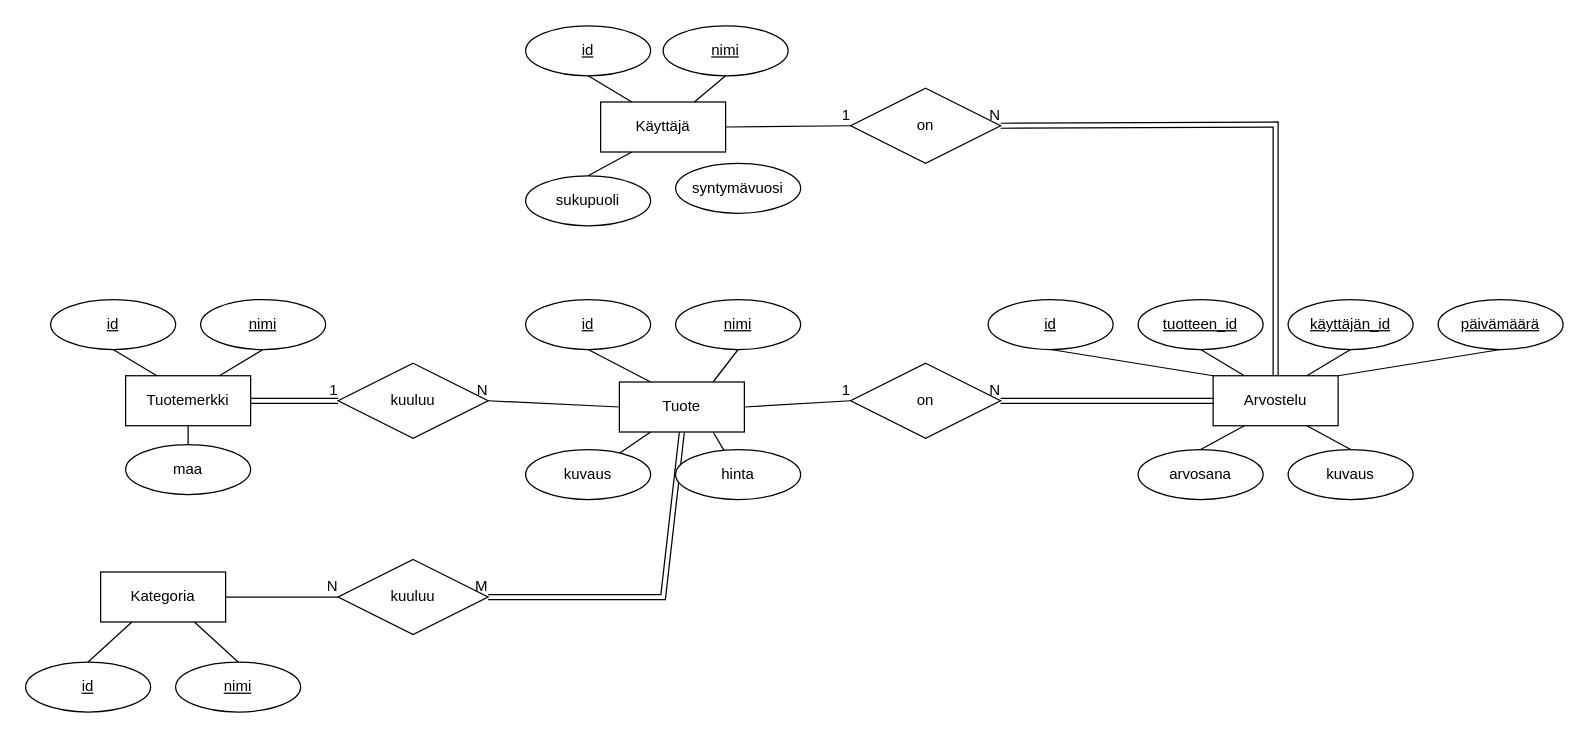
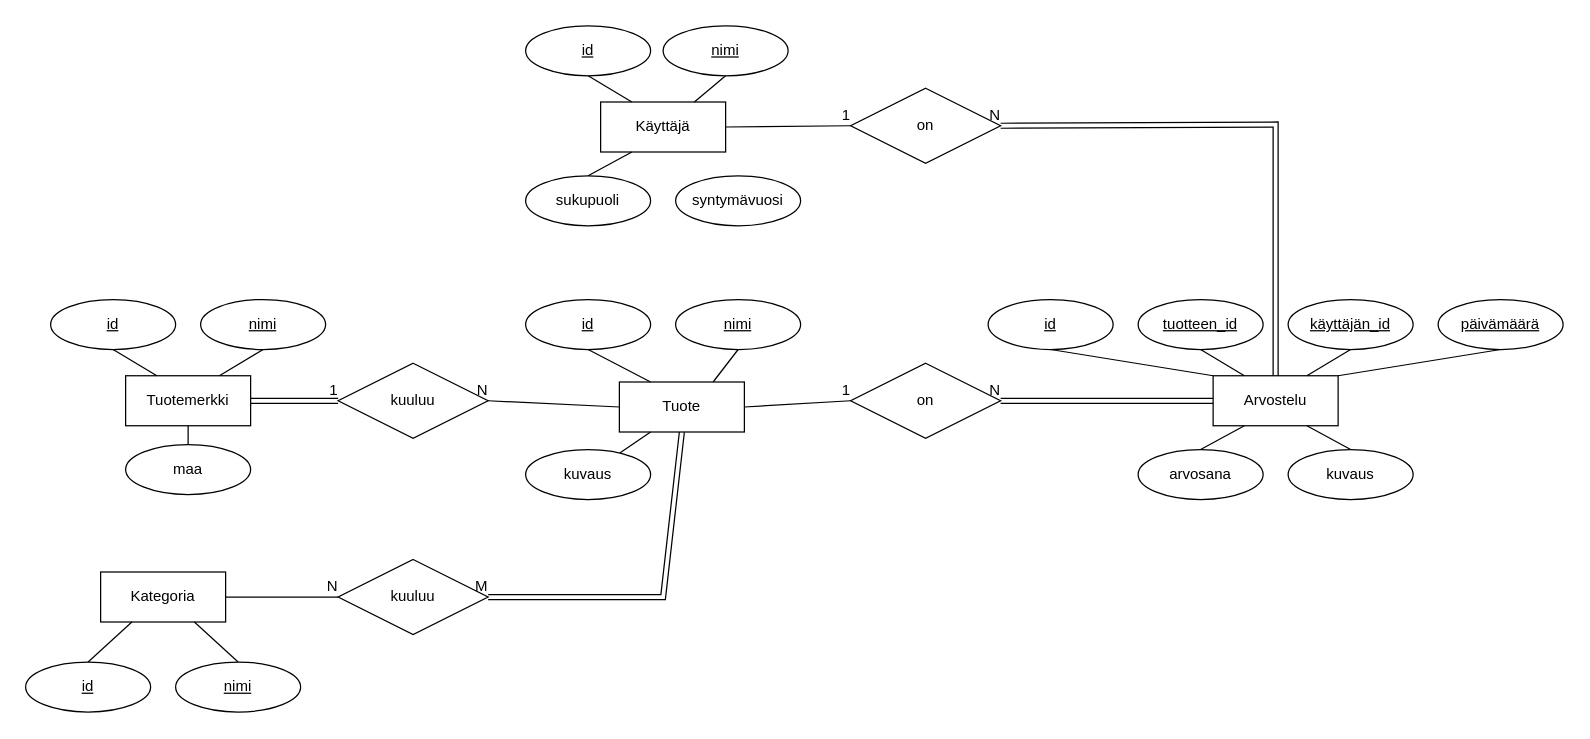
  <mxCell id="0" />
  <mxCell id="1" parent="0" />
  <mxCell id="2" value="kuuluu" style="shape=rhombus;perimeter=rhombusPerimeter;whiteSpace=wrap;html=1;align=center;" parent="1" vertex="1"><mxGeometry x="270" y="290" width="120" height="60" as="geometry" /></mxCell>
  <mxCell id="3" value="" style="shape=link;html=1;rounded=0;exitX=1;exitY=0.5;exitDx=0;exitDy=0;entryX=0;entryY=0.5;entryDx=0;entryDy=0;" parent="1" source="22" target="2" edge="1"><mxGeometry relative="1" as="geometry"><mxPoint x="240" y="320" as="sourcePoint" /><mxPoint x="360" y="379" as="targetPoint" /></mxGeometry></mxCell>
  <mxCell id="4" value="1" style="resizable=0;html=1;align=right;verticalAlign=bottom;" parent="3" connectable="0" vertex="1"><mxGeometry x="1" relative="1" as="geometry" /></mxCell>
  <mxCell id="5" value="kuuluu" style="shape=rhombus;perimeter=rhombusPerimeter;whiteSpace=wrap;html=1;align=center;" parent="1" vertex="1"><mxGeometry x="270" y="447" width="120" height="60" as="geometry" /></mxCell>
  <mxCell id="6" value="" style="endArrow=none;html=1;rounded=0;entryX=1;entryY=0.5;entryDx=0;entryDy=0;exitX=0;exitY=0.5;exitDx=0;exitDy=0;" parent="1" source="34" target="2" edge="1"><mxGeometry relative="1" as="geometry"><mxPoint x="450" y="320" as="sourcePoint" /><mxPoint x="460" y="409" as="targetPoint" /></mxGeometry></mxCell>
  <mxCell id="7" value="N" style="resizable=0;html=1;align=right;verticalAlign=bottom;" parent="6" connectable="0" vertex="1"><mxGeometry x="1" relative="1" as="geometry" /></mxCell>
  <mxCell id="8" value="" style="shape=link;html=1;rounded=0;entryX=1;entryY=0.5;entryDx=0;entryDy=0;exitX=0.5;exitY=1;exitDx=0;exitDy=0;" parent="1" source="34" target="5" edge="1"><mxGeometry relative="1" as="geometry"><mxPoint x="526.16" y="398.3" as="sourcePoint" /><mxPoint x="400" y="569" as="targetPoint" /><Array as="points"><mxPoint x="530" y="477" /></Array></mxGeometry></mxCell>
  <mxCell id="9" value="M" style="resizable=0;html=1;align=right;verticalAlign=bottom;" parent="8" connectable="0" vertex="1"><mxGeometry x="1" relative="1" as="geometry" /></mxCell>
  <mxCell id="10" value="" style="endArrow=none;html=1;rounded=0;entryX=0;entryY=0.5;entryDx=0;entryDy=0;exitX=1;exitY=0.5;exitDx=0;exitDy=0;" parent="1" source="29" target="5" edge="1"><mxGeometry relative="1" as="geometry"><mxPoint x="180" y="480" as="sourcePoint" /><mxPoint x="390" y="599" as="targetPoint" /></mxGeometry></mxCell>
  <mxCell id="11" value="N" style="resizable=0;html=1;align=right;verticalAlign=bottom;" parent="10" connectable="0" vertex="1"><mxGeometry x="1" relative="1" as="geometry" /></mxCell>
  <mxCell id="12" value="on" style="shape=rhombus;perimeter=rhombusPerimeter;whiteSpace=wrap;html=1;align=center;" parent="1" vertex="1"><mxGeometry x="680" y="290" width="120" height="60" as="geometry" /></mxCell>
  <mxCell id="13" value="" style="endArrow=none;html=1;rounded=0;entryX=0;entryY=0.5;entryDx=0;entryDy=0;exitX=1;exitY=0.5;exitDx=0;exitDy=0;" parent="1" source="34" target="12" edge="1"><mxGeometry relative="1" as="geometry"><mxPoint x="610" y="320" as="sourcePoint" /><mxPoint x="660" y="569" as="targetPoint" /></mxGeometry></mxCell>
  <mxCell id="14" value="1" style="resizable=0;html=1;align=right;verticalAlign=bottom;" parent="13" connectable="0" vertex="1"><mxGeometry x="1" relative="1" as="geometry" /></mxCell>
  <mxCell id="15" value="" style="shape=link;html=1;rounded=0;entryX=1;entryY=0.5;entryDx=0;entryDy=0;exitX=0;exitY=0.5;exitDx=0;exitDy=0;" parent="1" source="51" target="12" edge="1"><mxGeometry relative="1" as="geometry"><mxPoint x="870" y="320" as="sourcePoint" /><mxPoint x="810" y="549" as="targetPoint" /></mxGeometry></mxCell>
  <mxCell id="16" value="N" style="resizable=0;html=1;align=right;verticalAlign=bottom;" parent="15" connectable="0" vertex="1"><mxGeometry x="1" relative="1" as="geometry" /></mxCell>
  <mxCell id="17" value="on" style="shape=rhombus;perimeter=rhombusPerimeter;whiteSpace=wrap;html=1;align=center;" parent="1" vertex="1"><mxGeometry x="680" y="70" width="120" height="60" as="geometry" /></mxCell>
  <mxCell id="18" value="" style="endArrow=none;html=1;rounded=0;entryX=0;entryY=0.5;entryDx=0;entryDy=0;exitX=1;exitY=0.5;exitDx=0;exitDy=0;" parent="1" source="43" target="17" edge="1"><mxGeometry relative="1" as="geometry"><mxPoint x="610" y="120" as="sourcePoint" /><mxPoint x="680" y="371" as="targetPoint" /></mxGeometry></mxCell>
  <mxCell id="19" value="1" style="resizable=0;html=1;align=right;verticalAlign=bottom;" parent="18" connectable="0" vertex="1"><mxGeometry x="1" relative="1" as="geometry" /></mxCell>
  <mxCell id="20" value="" style="shape=link;html=1;rounded=0;entryX=1;entryY=0.5;entryDx=0;entryDy=0;exitX=0.5;exitY=0;exitDx=0;exitDy=0;" parent="1" source="51" target="17" edge="1"><mxGeometry relative="1" as="geometry"><mxPoint x="950" y="219" as="sourcePoint" /><mxPoint x="830" y="351" as="targetPoint" /><Array as="points"><mxPoint x="1020" y="99" /></Array></mxGeometry></mxCell>
  <mxCell id="21" value="N" style="resizable=0;html=1;align=right;verticalAlign=bottom;" parent="20" connectable="0" vertex="1"><mxGeometry x="1" relative="1" as="geometry" /></mxCell>
  <mxCell id="22" value="Tuotemerkki" style="whiteSpace=wrap;html=1;align=center;" vertex="1" parent="1"><mxGeometry x="100" y="300" width="100" height="40" as="geometry" /></mxCell>
  <mxCell id="23" value="maa" style="ellipse;whiteSpace=wrap;html=1;align=center;" vertex="1" parent="1"><mxGeometry x="100" y="355" width="100" height="40" as="geometry" /></mxCell>
  <mxCell id="24" value="nimi" style="ellipse;whiteSpace=wrap;html=1;align=center;fontStyle=4;" vertex="1" parent="1"><mxGeometry x="160" y="239" width="100" height="40" as="geometry" /></mxCell>
  <mxCell id="25" value="id" style="ellipse;whiteSpace=wrap;html=1;align=center;fontStyle=4;" vertex="1" parent="1"><mxGeometry x="40" y="239" width="100" height="40" as="geometry" /></mxCell>
  <mxCell id="26" value="" style="endArrow=none;html=1;rounded=0;entryX=0.5;entryY=1;entryDx=0;entryDy=0;" edge="1" parent="1" source="23" target="22"><mxGeometry relative="1" as="geometry"><mxPoint x="-40" y="609" as="sourcePoint" /><mxPoint x="120" y="609" as="targetPoint" /></mxGeometry></mxCell>
  <mxCell id="27" value="" style="endArrow=none;html=1;rounded=0;entryX=0.5;entryY=1;entryDx=0;entryDy=0;exitX=0.75;exitY=0;exitDx=0;exitDy=0;" edge="1" parent="1" source="22" target="24"><mxGeometry relative="1" as="geometry"><mxPoint x="160" y="365" as="sourcePoint" /><mxPoint x="160" y="350" as="targetPoint" /></mxGeometry></mxCell>
  <mxCell id="28" value="" style="endArrow=none;html=1;rounded=0;entryX=0.5;entryY=1;entryDx=0;entryDy=0;exitX=0.25;exitY=0;exitDx=0;exitDy=0;" edge="1" parent="1" source="22" target="25"><mxGeometry relative="1" as="geometry"><mxPoint x="185" y="310" as="sourcePoint" /><mxPoint x="220" y="289" as="targetPoint" /></mxGeometry></mxCell>
  <mxCell id="29" value="Kategoria" style="whiteSpace=wrap;html=1;align=center;" vertex="1" parent="1"><mxGeometry x="80" y="457" width="100" height="40" as="geometry" /></mxCell>
  <mxCell id="30" value="nimi" style="ellipse;whiteSpace=wrap;html=1;align=center;fontStyle=4;" vertex="1" parent="1"><mxGeometry x="140" y="529" width="100" height="40" as="geometry" /></mxCell>
  <mxCell id="31" value="id" style="ellipse;whiteSpace=wrap;html=1;align=center;fontStyle=4;" vertex="1" parent="1"><mxGeometry x="20" y="529" width="100" height="40" as="geometry" /></mxCell>
  <mxCell id="32" value="" style="endArrow=none;html=1;rounded=0;entryX=0.5;entryY=0;entryDx=0;entryDy=0;exitX=0.75;exitY=1;exitDx=0;exitDy=0;" edge="1" parent="1" source="29" target="30"><mxGeometry relative="1" as="geometry"><mxPoint x="290" y="735" as="sourcePoint" /><mxPoint x="290" y="720" as="targetPoint" /></mxGeometry></mxCell>
  <mxCell id="33" value="" style="endArrow=none;html=1;rounded=0;entryX=0.5;entryY=0;entryDx=0;entryDy=0;exitX=0.25;exitY=1;exitDx=0;exitDy=0;" edge="1" parent="1" source="29" target="31"><mxGeometry relative="1" as="geometry"><mxPoint x="315" y="680" as="sourcePoint" /><mxPoint x="350" y="659" as="targetPoint" /></mxGeometry></mxCell>
  <mxCell id="34" value="Tuote" style="whiteSpace=wrap;html=1;align=center;" vertex="1" parent="1"><mxGeometry x="495" y="305" width="100" height="40" as="geometry" /></mxCell>
  <mxCell id="35" value="kuvaus" style="ellipse;whiteSpace=wrap;html=1;align=center;" vertex="1" parent="1"><mxGeometry x="420" y="359" width="100" height="40" as="geometry" /></mxCell>
  <mxCell id="36" value="nimi" style="ellipse;whiteSpace=wrap;html=1;align=center;fontStyle=4;" vertex="1" parent="1"><mxGeometry x="540" y="239" width="100" height="40" as="geometry" /></mxCell>
  <mxCell id="37" value="id" style="ellipse;whiteSpace=wrap;html=1;align=center;fontStyle=4;" vertex="1" parent="1"><mxGeometry x="420" y="239" width="100" height="40" as="geometry" /></mxCell>
  <mxCell id="38" value="" style="endArrow=none;html=1;rounded=0;entryX=0.25;entryY=1;entryDx=0;entryDy=0;" edge="1" parent="1" source="35" target="34"><mxGeometry relative="1" as="geometry"><mxPoint x="320" y="589" as="sourcePoint" /><mxPoint x="480" y="589" as="targetPoint" /></mxGeometry></mxCell>
  <mxCell id="39" value="" style="endArrow=none;html=1;rounded=0;entryX=0.5;entryY=1;entryDx=0;entryDy=0;exitX=0.75;exitY=0;exitDx=0;exitDy=0;" edge="1" parent="1" source="34" target="36"><mxGeometry relative="1" as="geometry"><mxPoint x="540" y="365" as="sourcePoint" /><mxPoint x="540" y="350" as="targetPoint" /></mxGeometry></mxCell>
  <mxCell id="40" value="" style="endArrow=none;html=1;rounded=0;entryX=0.5;entryY=1;entryDx=0;entryDy=0;exitX=0.25;exitY=0;exitDx=0;exitDy=0;" edge="1" parent="1" source="34" target="37"><mxGeometry relative="1" as="geometry"><mxPoint x="565" y="310" as="sourcePoint" /><mxPoint x="600" y="289" as="targetPoint" /></mxGeometry></mxCell>
- <mxCell id="41" value="hinta" style="ellipse;whiteSpace=wrap;html=1;align=center;" vertex="1" parent="1"><mxGeometry x="540" y="359" width="100" height="40" as="geometry" /></mxCell>
- <mxCell id="42" value="" style="endArrow=none;html=1;rounded=0;entryX=0.75;entryY=1;entryDx=0;entryDy=0;" edge="1" parent="1" source="41" target="34"><mxGeometry relative="1" as="geometry"><mxPoint x="490" y="613" as="sourcePoint" /><mxPoint x="700" y="364" as="targetPoint" /></mxGeometry></mxCell>
  <mxCell id="43" value="Käyttäjä" style="whiteSpace=wrap;html=1;align=center;" vertex="1" parent="1"><mxGeometry x="480" y="81" width="100" height="40" as="geometry" /></mxCell>
  <mxCell id="44" value="sukupuoli" style="ellipse;whiteSpace=wrap;html=1;align=center;" vertex="1" parent="1"><mxGeometry x="420" y="140" width="100" height="40" as="geometry" /></mxCell>
  <mxCell id="45" value="nimi" style="ellipse;whiteSpace=wrap;html=1;align=center;fontStyle=4;" vertex="1" parent="1"><mxGeometry x="530" y="20" width="100" height="40" as="geometry" /></mxCell>
  <mxCell id="46" value="id" style="ellipse;whiteSpace=wrap;html=1;align=center;fontStyle=4;" vertex="1" parent="1"><mxGeometry x="420" y="20" width="100" height="40" as="geometry" /></mxCell>
  <mxCell id="47" value="" style="endArrow=none;html=1;rounded=0;entryX=0.25;entryY=1;entryDx=0;entryDy=0;exitX=0.5;exitY=0;exitDx=0;exitDy=0;" edge="1" parent="1" source="44" target="43"><mxGeometry relative="1" as="geometry"><mxPoint x="340" y="390" as="sourcePoint" /><mxPoint x="530" y="156" as="targetPoint" /></mxGeometry></mxCell>
  <mxCell id="48" value="" style="endArrow=none;html=1;rounded=0;entryX=0.5;entryY=1;entryDx=0;entryDy=0;exitX=0.75;exitY=0;exitDx=0;exitDy=0;" edge="1" parent="1" source="43" target="45"><mxGeometry relative="1" as="geometry"><mxPoint x="540" y="146" as="sourcePoint" /><mxPoint x="540" y="131" as="targetPoint" /></mxGeometry></mxCell>
  <mxCell id="49" value="" style="endArrow=none;html=1;rounded=0;entryX=0.5;entryY=1;entryDx=0;entryDy=0;exitX=0.25;exitY=0;exitDx=0;exitDy=0;" edge="1" parent="1" source="43" target="46"><mxGeometry relative="1" as="geometry"><mxPoint x="565" y="91" as="sourcePoint" /><mxPoint x="600" y="70" as="targetPoint" /></mxGeometry></mxCell>
- <mxCell id="50" value="syntymävuosi" style="ellipse;whiteSpace=wrap;html=1;align=center;" vertex="1" parent="1"><mxGeometry x="540" y="130" width="100" height="40" as="geometry" /></mxCell>
+ <mxCell id="50" value="syntymävuosi" style="ellipse;whiteSpace=wrap;html=1;align=center;" vertex="1" parent="1"><mxGeometry x="540" y="140" width="100" height="40" as="geometry" /></mxCell>
  <mxCell id="51" value="Arvostelu" style="whiteSpace=wrap;html=1;align=center;" vertex="1" parent="1"><mxGeometry x="970" y="300" width="100" height="40" as="geometry" /></mxCell>
  <mxCell id="52" value="arvosana" style="ellipse;whiteSpace=wrap;html=1;align=center;" vertex="1" parent="1"><mxGeometry x="910" y="359" width="100" height="40" as="geometry" /></mxCell>
  <mxCell id="53" value="tuotteen_id" style="ellipse;whiteSpace=wrap;html=1;align=center;fontStyle=4;" vertex="1" parent="1"><mxGeometry x="910" y="239" width="100" height="40" as="geometry" /></mxCell>
  <mxCell id="54" value="id" style="ellipse;whiteSpace=wrap;html=1;align=center;fontStyle=4;" vertex="1" parent="1"><mxGeometry x="790" y="239" width="100" height="40" as="geometry" /></mxCell>
  <mxCell id="55" value="" style="endArrow=none;html=1;rounded=0;entryX=0.25;entryY=1;entryDx=0;entryDy=0;exitX=0.5;exitY=0;exitDx=0;exitDy=0;" edge="1" parent="1" source="52" target="51"><mxGeometry relative="1" as="geometry"><mxPoint x="830" y="605" as="sourcePoint" /><mxPoint x="1020" y="371" as="targetPoint" /></mxGeometry></mxCell>
  <mxCell id="56" value="" style="endArrow=none;html=1;rounded=0;entryX=0.5;entryY=1;entryDx=0;entryDy=0;exitX=0.25;exitY=0;exitDx=0;exitDy=0;" edge="1" parent="1" source="51" target="53"><mxGeometry relative="1" as="geometry"><mxPoint x="1030" y="361" as="sourcePoint" /><mxPoint x="1030" y="346" as="targetPoint" /></mxGeometry></mxCell>
  <mxCell id="57" value="" style="endArrow=none;html=1;rounded=0;entryX=0.5;entryY=1;entryDx=0;entryDy=0;exitX=0;exitY=0;exitDx=0;exitDy=0;" edge="1" parent="1" source="51" target="54"><mxGeometry relative="1" as="geometry"><mxPoint x="1055" y="306" as="sourcePoint" /><mxPoint x="1090" y="285" as="targetPoint" /></mxGeometry></mxCell>
  <mxCell id="58" value="kuvaus" style="ellipse;whiteSpace=wrap;html=1;align=center;" vertex="1" parent="1"><mxGeometry x="1030" y="359" width="100" height="40" as="geometry" /></mxCell>
  <mxCell id="59" value="" style="endArrow=none;html=1;rounded=0;entryX=0.75;entryY=1;entryDx=0;entryDy=0;exitX=0.5;exitY=0;exitDx=0;exitDy=0;" edge="1" parent="1" source="58" target="51"><mxGeometry relative="1" as="geometry"><mxPoint x="950" y="605" as="sourcePoint" /><mxPoint x="1055" y="321.5" as="targetPoint" /></mxGeometry></mxCell>
  <mxCell id="60" value="käyttäjän_id" style="ellipse;whiteSpace=wrap;html=1;align=center;fontStyle=4;" vertex="1" parent="1"><mxGeometry x="1030" y="239" width="100" height="40" as="geometry" /></mxCell>
  <mxCell id="61" value="" style="endArrow=none;html=1;rounded=0;entryX=0.5;entryY=1;entryDx=0;entryDy=0;exitX=0.75;exitY=0;exitDx=0;exitDy=0;" edge="1" parent="1" target="60" source="51"><mxGeometry relative="1" as="geometry"><mxPoint x="1055" y="306" as="sourcePoint" /><mxPoint x="1040" y="356" as="targetPoint" /></mxGeometry></mxCell>
  <mxCell id="62" value="päivämäärä" style="ellipse;whiteSpace=wrap;html=1;align=center;fontStyle=4;" vertex="1" parent="1"><mxGeometry x="1150" y="239" width="100" height="40" as="geometry" /></mxCell>
  <mxCell id="63" value="" style="endArrow=none;html=1;rounded=0;entryX=0.5;entryY=1;entryDx=0;entryDy=0;exitX=1;exitY=0;exitDx=0;exitDy=0;" edge="1" parent="1" target="62" source="51"><mxGeometry relative="1" as="geometry"><mxPoint x="1235" y="324" as="sourcePoint" /><mxPoint x="1220" y="374" as="targetPoint" /></mxGeometry></mxCell>
